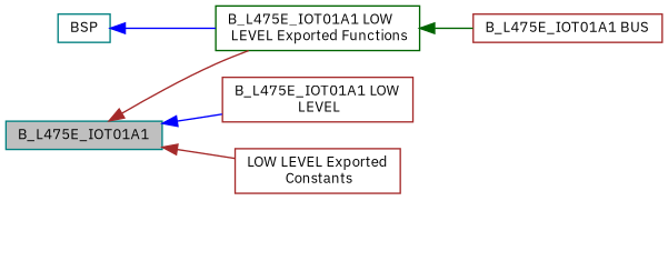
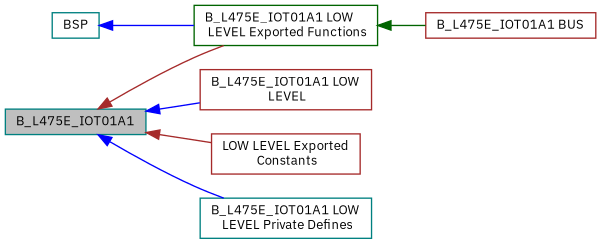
  digraph {
    fontname="IBM Plex Sans"
    rankdir=LR
    node [color=teal fillcolor=white fontname="IBM Plex Sans" fontsize=10 shape=box style=filled]
    edge [color=blue dir=back fontname="IBM Plex Sans" fontsize=10 labelfontname=Helvetica labelfontsize=10 shape=plaintext style=solid]
    n1 [height=0.2 label=BSP width=0.4]
    n2 [color=darkgreen height=0.2 label="B_L475E_IOT01A1 LOW\l LEVEL Exported Functions" width=0.4]
    n3 [fillcolor=grey75 fontcolor=black height=0.2 label=B_L475E_IOT01A1 width=0.4]
    n4 [color=brown height=0.2 label="B_L475E_IOT01A1 LOW\l LEVEL" width=0.4]
    n5 [color=brown height=0.2 label="LOW LEVEL Exported\l Constants" width=0.4]
+   n6 [height=0.2 label="B_L475E_IOT01A1 LOW\l LEVEL Private Defines" width=0.4]
    n7 [color=brown height=0.2 label="B_L475E_IOT01A1 BUS" width=0.4]
    n1 -> n2
    n2 -> n7 [color=darkgreen]
    n3 -> n2 [color=brown]
    n3 -> n4
    n3 -> n5 [color=brown]
+   n3 -> n6
  }
